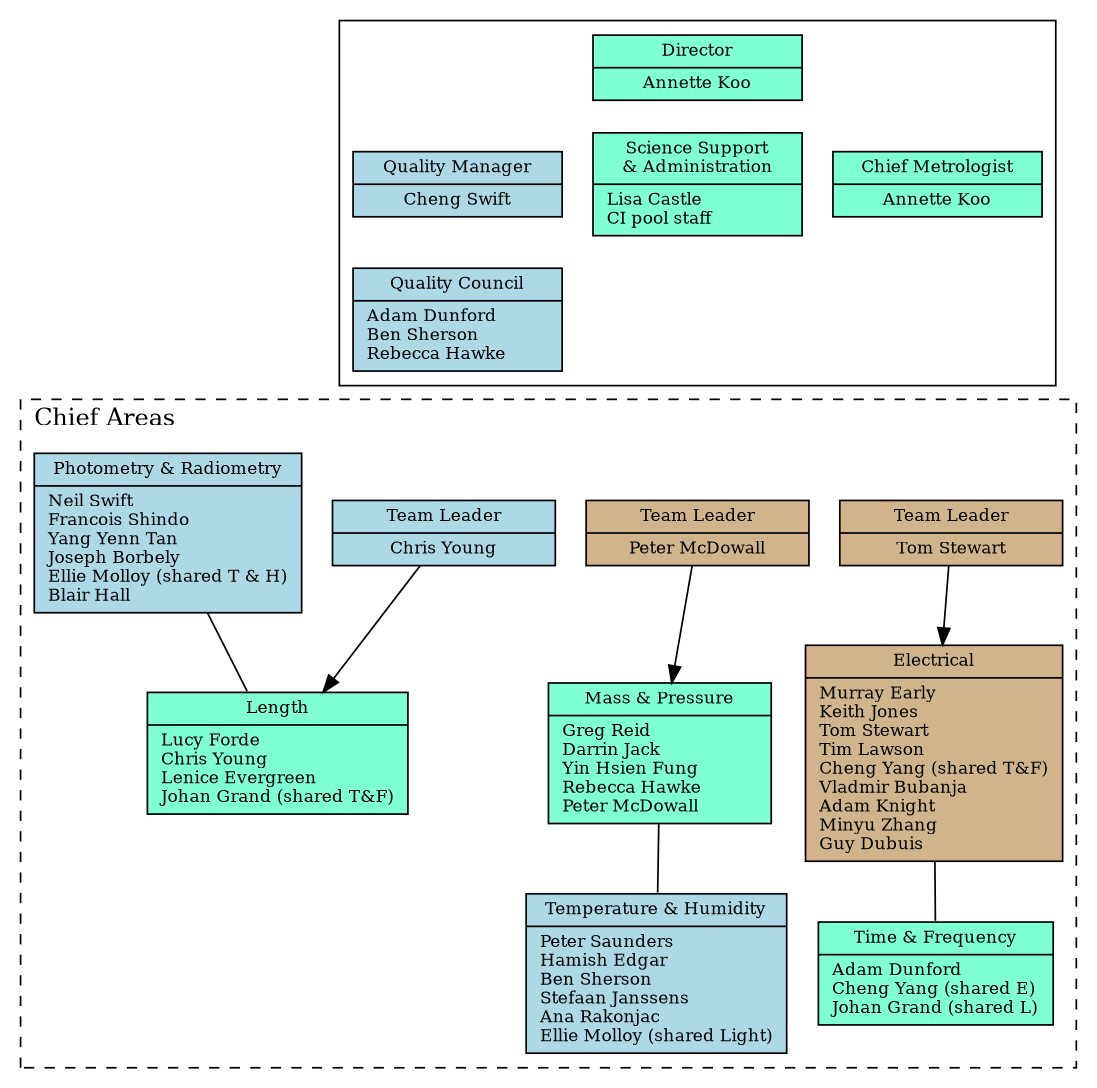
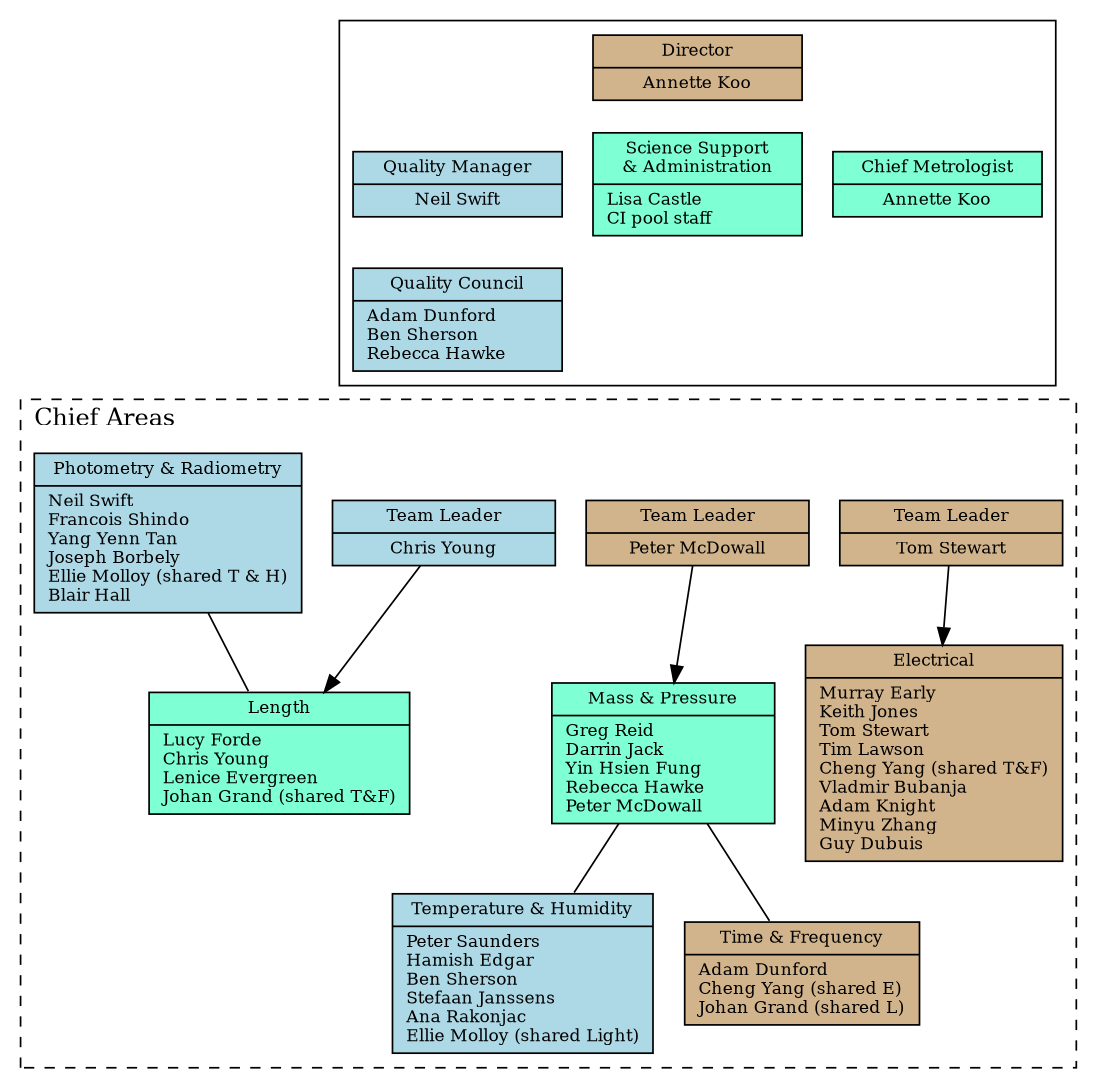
  digraph {
    font=Times
    node [fixedsize=shape fontsize=10 shape=record style=filled fillcolor=tan]
    edge [style=invis]
    B1 [style=invis width=1.7 fillcolor=""]
-   n2 [fillcolor=aquamarine label="{Director |Annette Koo}" width=1.7]
+   n2 [label="{Director |Annette Koo}" width=1.7]
    B2 [style=invis width=1.7 fillcolor=""]
    n4 [fillcolor=aquamarine label="{Chief Metrologist|Annette Koo}" width=1.7]
    n5 [fillcolor=aquamarine label="{Science Support\n& Administration|Lisa Castle\lCI pool staff\l}" width=1.7]
-   n6 [fillcolor=lightblue label="{Quality Manager|Cheng Swift}" width=1.7]
+   n6 [fillcolor=lightblue label="{Quality Manager|Neil Swift}" width=1.7]
    B3 [style=invis width=1.7 fillcolor=""]
    B4 [style=invis width=1.7 fillcolor=""]
    n9 [fillcolor=lightblue label="{Quality Council |Adam Dunford\lBen Sherson\lRebecca Hawke\l}" width=1.7]
    n10 [fillcolor=lightblue label="{Team Leader|Chris Young\n}" width=1.8]
    n11 [label="{Team Leader|Peter McDowall\n}" width=1.8]
    n12 [label="{Team Leader|Tom Stewart\n}" width=1.8]
    n13 [fillcolor=aquamarine label="{ Length| Lucy Forde\lChris Young\lLenice Evergreen\lJohan Grand (shared T&F)\l}" width=1.8]
    n14 [fillcolor=aquamarine label="{ Mass & Pressure| Greg Reid\lDarrin Jack\lYin Hsien Fung\lRebecca Hawke\lPeter McDowall\l}" width=1.8]
    n15 [label="{ Electrical| Murray Early\lKeith Jones\lTom Stewart\lTim Lawson\lCheng Yang (shared T&F)\lVladmir Bubanja\lAdam Knight\lMinyu Zhang\lGuy Dubuis\l}" width=1.8]
    n16 [fillcolor=lightblue label="{Photometry & Radiometry| Neil Swift\lFrancois Shindo\lYang Yenn Tan\lJoseph Borbely\lEllie Molloy (shared T & H)\lBlair Hall\l}" width=1.8]
    n17 [fillcolor=lightblue label="{Temperature & Humidity|  Peter Saunders\lHamish Edgar\lBen Sherson\lStefaan Janssens\lAna Rakonjac\lEllie Molloy (shared Light)\l}" width=1.8]
-   n18 [fillcolor=aquamarine label="{Time & Frequency|Adam Dunford\lCheng Yang (shared E)\lJohan Grand (shared L)\l}" width=1.8]
+   n18 [label="{Time & Frequency|Adam Dunford\lCheng Yang (shared E)\lJohan Grand (shared L)\l}" width=1.8]
    subgraph cluster_1 {
      labeljust=l
      nodesep="0.1 equally"
      ranksep=0.7
      subgraph sub_2 {
        labeljust=l
        nodesep="0.1 equally"
        rank=same
        ranksep=0.7
        B1
        n2
        B2
      }
      subgraph sub_3 {
        labeljust=l
        nodesep="0.1 equally"
        rank=same
        ranksep=0.7
        n4
        n5
        n6
      }
      subgraph sub_4 {
        labeljust=l
        nodesep="0.1 equally"
        rank=same
        ranksep=0.7
        B3
        B4
        n9
      }
    }
    subgraph cluster_5 {
      fontsize=14
      label="Chief Areas"
      labeljust=l
      labelstyle=bold
      style=dashed
      n13
      n14
      n15
      n16
      n17
      n18
      subgraph sub_6 {
        fontsize=14
        label="Technical Areas"
        labeljust=l
        labelstyle=bold
        rank=same
        style=dashed
        n10
        n11
        n12
      }
    }
    B1 -> n4
    n2 -> n5
    B2 -> n6
    n4 -> B3
    n5 -> B4
    n6 -> n9
    B3 -> n12
    B4 -> n11
    n9 -> n10
    n10 -> n13 [style=""]
    n11 -> n14 [style=""]
    n12 -> n15 [style=""]
    n14 -> n17 [arrowsize=0 style=""]
-   n15 -> n18 [arrowsize=0 style=""]
+   n14 -> n18 [arrowsize=0 style=""]
    n16 -> n13 [arrowsize=0 style=""]
  }
